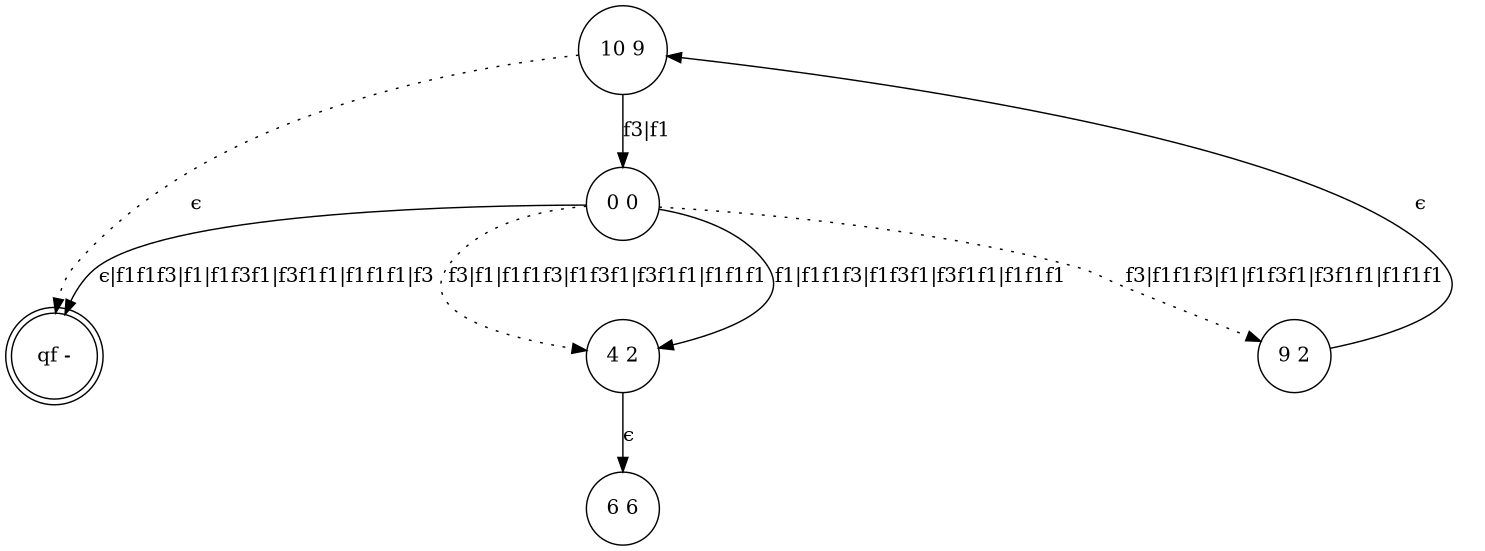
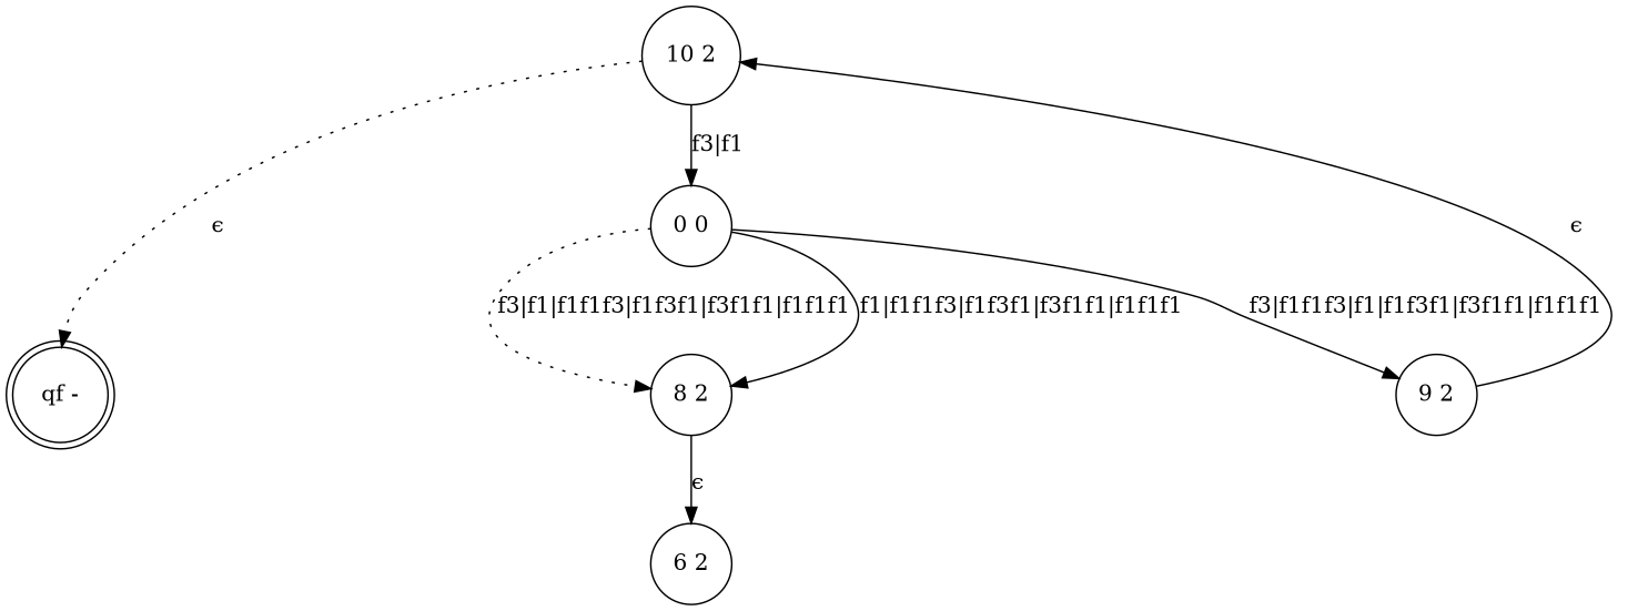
  digraph {
    node [shape=circle]
    edge [style=solid]
    "qf -" [shape=doublecircle]
-   "10 2" [label="10 9"]
+   "10 2"
    "0 0"
-   "8 2" [label="4 2"]
-   "6 2" [label="6 6"]
+   "8 2"
+   "6 2"
    "9 2"
    "10 2" -> "qf -" [label="ϵ" style=dotted]
    "10 2" -> "0 0" [label="f3|f1"]
-   "0 0" -> "qf -" [label="ϵ|f1f1f3|f1|f1f3f1|f3f1f1|f1f1f1|f3"]
    "0 0" -> "8 2" [label="f3|f1|f1f1f3|f1f3f1|f3f1f1|f1f1f1" style=dotted]
    "0 0" -> "8 2" [label="f1|f1f1f3|f1f3f1|f3f1f1|f1f1f1"]
-   "0 0" -> "9 2" [label="f3|f1f1f3|f1|f1f3f1|f3f1f1|f1f1f1" style=dotted]
+   "0 0" -> "9 2" [label="f3|f1f1f3|f1|f1f3f1|f3f1f1|f1f1f1"]
    "8 2" -> "6 2" [label="ϵ"]
    "9 2" -> "10 2" [label="ϵ"]
  }
